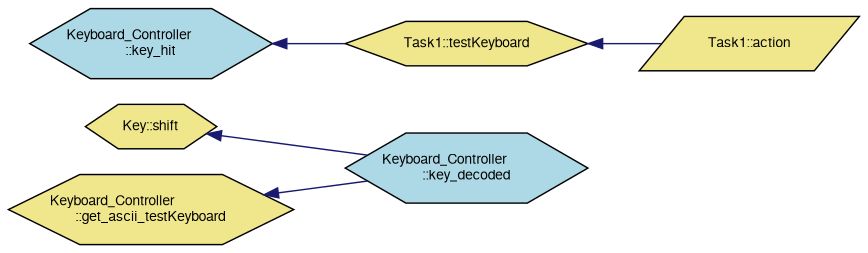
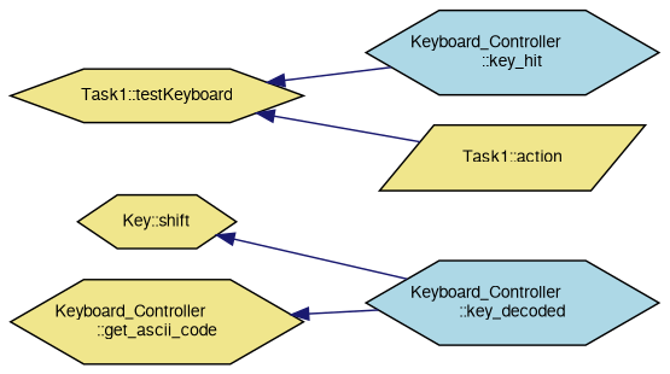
  digraph {
    rankdir=LR
    node [color=black fillcolor=khaki fontname=FreeSans fontsize=10 shape=hexagon style=filled]
    edge [color=midnightblue dir=back fontname=FreeSans fontsize=10 labelfontname=FreeSans labelfontsize=10 style=solid]
    n1 [fontcolor=black height=0.2 label="Key::shift" width=0.4]
    n2 [fillcolor=lightblue height=0.2 label="Keyboard_Controller\l::key_decoded" width=0.4]
-   n3 [height=0.2 label="Keyboard_Controller\l::get_ascii_testKeyboard" width=0.4]
+   n3 [height=0.2 label="Keyboard_Controller\l::get_ascii_code" width=0.4]
    n4 [fillcolor=lightblue height=0.2 label="Keyboard_Controller\l::key_hit" width=0.4]
    n5 [height=0.2 label="Task1::testKeyboard" width=0.4]
    n6 [height=0.2 label="Task1::action" shape=parallelogram width=0.4]
    n1 -> n2
    n3 -> n2
-   n4 -> n5
+   n5 -> n4
    n5 -> n6
  }
